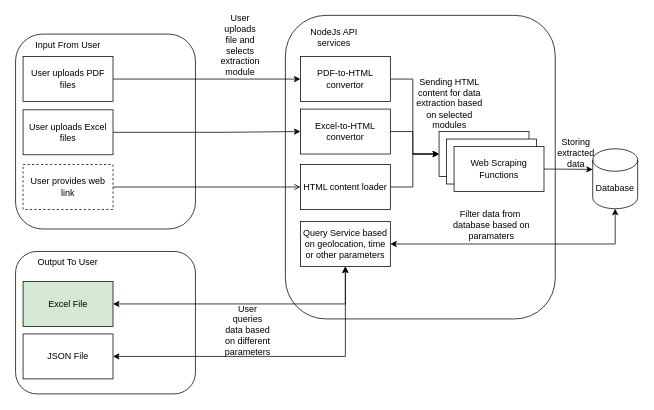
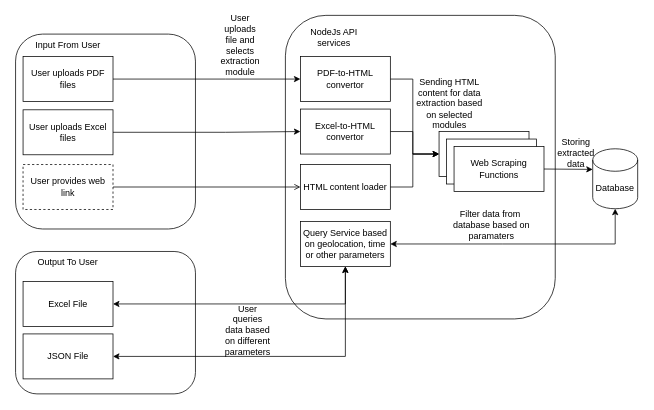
  <mxCell id="0" />
  <mxCell id="1" parent="0" />
  <mxCell id="2" value="" style="rounded=1;whiteSpace=wrap;html=1;" vertex="1" parent="1"><mxGeometry x="20" y="45" width="240" height="260" as="geometry" /></mxCell>
  <mxCell id="3" value="Input From User" style="text;html=1;strokeColor=none;fillColor=none;align=center;verticalAlign=middle;whiteSpace=wrap;rounded=0;" vertex="1" parent="1"><mxGeometry x="40" y="45" width="100" height="30" as="geometry" /></mxCell>
  <mxCell id="4" value="" style="rounded=1;whiteSpace=wrap;html=1;" vertex="1" parent="1"><mxGeometry x="380" y="20" width="360" height="405" as="geometry" /></mxCell>
  <mxCell id="5" value="NodeJs API services" style="text;html=1;strokeColor=none;fillColor=none;align=center;verticalAlign=middle;whiteSpace=wrap;rounded=0;" vertex="1" parent="1"><mxGeometry x="390" y="35" width="110" height="30" as="geometry" /></mxCell>
  <mxCell id="6" value="User provides web link" style="rounded=0;whiteSpace=wrap;html=1;dashed=1;" vertex="1" parent="1"><mxGeometry x="30" y="219" width="120" height="60" as="geometry" /></mxCell>
  <mxCell id="7" value="User uploads PDF files" style="rounded=0;whiteSpace=wrap;html=1;" vertex="1" parent="1"><mxGeometry x="30" y="75" width="120" height="60" as="geometry" /></mxCell>
  <mxCell id="8" value="User uploads Excel files" style="rounded=0;whiteSpace=wrap;html=1;" vertex="1" parent="1"><mxGeometry x="30" y="146" width="120" height="60" as="geometry" /></mxCell>
  <mxCell id="9" value="PDF-to-HTML convertor&lt;span style=&quot;color: rgba(0 , 0 , 0 , 0) ; font-family: monospace ; font-size: 0px&quot;&gt;%3CmxGraphModel%3E%3Croot%3E%3CmxCell%20id%3D%220%22%2F%3E%3CmxCell%20id%3D%221%22%20parent%3D%220%22%2F%3E%3CmxCell%20id%3D%222%22%20value%3D%22User%20uploads%20PDF%20files%22%20style%3D%22rounded%3D0%3BwhiteSpace%3Dwrap%3Bhtml%3D1%3B%22%20vertex%3D%221%22%20parent%3D%221%22%3E%3CmxGeometry%20x%3D%2230%22%20y%3D%22-300%22%20width%3D%22120%22%20height%3D%2260%22%20as%3D%22geometry%22%2F%3E%3C%2FmxCell%3E%3C%2Froot%3E%3C%2FmxGraphModel%3E&lt;/span&gt;" style="rounded=0;whiteSpace=wrap;html=1;" vertex="1" parent="1"><mxGeometry x="400" y="75" width="120" height="60" as="geometry" /></mxCell>
  <mxCell id="10" value="Excel-to-HTML convertor&lt;span style=&quot;color: rgba(0 , 0 , 0 , 0) ; font-family: monospace ; font-size: 0px&quot;&gt;%3CmxGraphModel%3E%3Croot%3E%3CmxCell%20id%3D%220%22%2F%3E%3CmxCell%20id%3D%221%22%20parent%3D%220%22%2F%3E%3CmxCell%20id%3D%222%22%20value%3D%22User%20uploads%20PDF%20files%22%20style%3D%22rounded%3D0%3BwhiteSpace%3Dwrap%3Bhtml%3D1%3B%22%20vertex%3D%221%22%20parent%3D%221%22%3E%3CmxGeometry%20x%3D%2230%22%20y%3D%22-300%22%20width%3D%22120%22%20height%3D%2260%22%20as%3D%22geometry%22%2F%3E%3C%2FmxCell%3E%3C%2Froot%3E%3C%2FmxGraphModel%3E&lt;/span&gt;" style="rounded=0;whiteSpace=wrap;html=1;" vertex="1" parent="1"><mxGeometry x="400" y="145" width="120" height="60" as="geometry" /></mxCell>
  <mxCell id="11" value="" style="endArrow=classic;html=1;rounded=0;exitX=1;exitY=0.5;exitDx=0;exitDy=0;entryX=0;entryY=0.5;entryDx=0;entryDy=0;" edge="1" parent="1" source="8" target="10"><mxGeometry width="50" height="50" relative="1" as="geometry"><mxPoint x="150" y="178" as="sourcePoint" /><mxPoint x="400" y="196" as="targetPoint" /><Array as="points"><mxPoint x="300" y="176" /></Array></mxGeometry></mxCell>
  <mxCell id="12" value="" style="endArrow=classic;html=1;rounded=0;exitX=1;exitY=0.5;exitDx=0;exitDy=0;entryX=0;entryY=0.5;entryDx=0;entryDy=0;" edge="1" parent="1" source="7" target="9"><mxGeometry width="50" height="50" relative="1" as="geometry"><mxPoint x="150" y="105" as="sourcePoint" /><mxPoint x="400" y="125" as="targetPoint" /><Array as="points"><mxPoint x="300" y="105" /></Array></mxGeometry></mxCell>
  <mxCell id="13" value="" style="group" vertex="1" connectable="0" parent="1"><mxGeometry x="585" y="175" width="140" height="80" as="geometry" /></mxCell>
  <mxCell id="14" value="" style="rounded=0;whiteSpace=wrap;html=1;" vertex="1" parent="13"><mxGeometry width="120" height="60" as="geometry" /></mxCell>
  <mxCell id="15" value="" style="rounded=0;whiteSpace=wrap;html=1;" vertex="1" parent="13"><mxGeometry x="10" y="10" width="120" height="60" as="geometry" /></mxCell>
  <mxCell id="16" value="Web Scraping Functions" style="rounded=0;whiteSpace=wrap;html=1;" vertex="1" parent="13"><mxGeometry x="20" y="20" width="120" height="60" as="geometry" /></mxCell>
  <mxCell id="17" value="Database" style="shape=cylinder3;whiteSpace=wrap;html=1;boundedLbl=1;backgroundOutline=1;size=15;" vertex="1" parent="1"><mxGeometry x="790" y="198" width="60" height="80" as="geometry" /></mxCell>
  <mxCell id="18" value="" style="endArrow=classic;html=1;rounded=0;exitX=1;exitY=0.5;exitDx=0;exitDy=0;entryX=0;entryY=0.5;entryDx=0;entryDy=0;" edge="1" parent="1" source="9" target="14"><mxGeometry width="50" height="50" relative="1" as="geometry"><mxPoint x="440" y="235" as="sourcePoint" /><mxPoint x="490" y="185" as="targetPoint" /><Array as="points"><mxPoint x="550" y="105" /><mxPoint x="550" y="205" /></Array></mxGeometry></mxCell>
  <mxCell id="19" value="" style="endArrow=classic;html=1;rounded=0;exitX=1;exitY=0.5;exitDx=0;exitDy=0;entryX=0;entryY=0.5;entryDx=0;entryDy=0;" edge="1" parent="1" source="10" target="14"><mxGeometry width="50" height="50" relative="1" as="geometry"><mxPoint x="440" y="235" as="sourcePoint" /><mxPoint x="590" y="185" as="targetPoint" /><Array as="points"><mxPoint x="550" y="175" /><mxPoint x="550" y="205" /></Array></mxGeometry></mxCell>
  <mxCell id="20" value="" style="endArrow=open;html=1;rounded=0;exitX=1;exitY=0.5;exitDx=0;exitDy=0;entryX=0;entryY=0.5;entryDx=0;entryDy=0;" edge="1" parent="1" source="6" target="21"><mxGeometry width="50" height="50" relative="1" as="geometry"><mxPoint x="350" y="235" as="sourcePoint" /><mxPoint x="400" y="185" as="targetPoint" /></mxGeometry></mxCell>
  <mxCell id="21" value="HTML content loader" style="rounded=0;whiteSpace=wrap;html=1;" vertex="1" parent="1"><mxGeometry x="400" y="219" width="120" height="60" as="geometry" /></mxCell>
  <mxCell id="22" value="" style="endArrow=classic;html=1;rounded=0;exitX=1;exitY=0.5;exitDx=0;exitDy=0;entryX=0;entryY=0.5;entryDx=0;entryDy=0;" edge="1" parent="1" source="21" target="14"><mxGeometry width="50" height="50" relative="1" as="geometry"><mxPoint x="350" y="235" as="sourcePoint" /><mxPoint x="400" y="185" as="targetPoint" /><Array as="points"><mxPoint x="550" y="249" /><mxPoint x="550" y="205" /></Array></mxGeometry></mxCell>
  <mxCell id="23" value="" style="endArrow=classic;html=1;rounded=0;exitX=1;exitY=0.5;exitDx=0;exitDy=0;entryX=0;entryY=0;entryDx=0;entryDy=27.5;entryPerimeter=0;" edge="1" parent="1" source="16" target="17"><mxGeometry width="50" height="50" relative="1" as="geometry"><mxPoint x="690" y="245" as="sourcePoint" /><mxPoint x="740" y="195" as="targetPoint" /></mxGeometry></mxCell>
  <mxCell id="24" value="" style="rounded=1;whiteSpace=wrap;html=1;" vertex="1" parent="1"><mxGeometry x="20" y="335" width="240" height="190" as="geometry" /></mxCell>
  <mxCell id="25" value="Output To User" style="text;html=1;strokeColor=none;fillColor=none;align=center;verticalAlign=middle;whiteSpace=wrap;rounded=0;" vertex="1" parent="1"><mxGeometry x="45" y="335" width="90" height="30" as="geometry" /></mxCell>
  <mxCell id="26" value="Query Service based on geolocation, time or other parameters" style="rounded=0;whiteSpace=wrap;html=1;" vertex="1" parent="1"><mxGeometry x="400" y="295" width="120" height="60" as="geometry" /></mxCell>
  <mxCell id="27" value="" style="endArrow=classic;startArrow=classic;html=1;rounded=0;exitX=1;exitY=0.5;exitDx=0;exitDy=0;entryX=0.5;entryY=1;entryDx=0;entryDy=0;entryPerimeter=0;" edge="1" parent="1" source="26" target="17"><mxGeometry width="50" height="50" relative="1" as="geometry"><mxPoint x="540" y="315" as="sourcePoint" /><mxPoint x="590" y="265" as="targetPoint" /><Array as="points"><mxPoint x="670" y="325" /><mxPoint x="820" y="325" /></Array></mxGeometry></mxCell>
  <mxCell id="28" value="" style="endArrow=classic;startArrow=classic;html=1;rounded=0;entryX=0.5;entryY=1;entryDx=0;entryDy=0;exitX=1;exitY=0.5;exitDx=0;exitDy=0;" edge="1" parent="1" source="29" target="26"><mxGeometry width="50" height="50" relative="1" as="geometry"><mxPoint x="260" y="415" as="sourcePoint" /><mxPoint x="310" y="365" as="targetPoint" /><Array as="points"><mxPoint x="460" y="405" /></Array></mxGeometry></mxCell>
- <mxCell id="29" value="Excel File" style="rounded=0;whiteSpace=wrap;html=1;fillColor=#d5e8d4;" vertex="1" parent="1"><mxGeometry x="30" y="375" width="120" height="60" as="geometry" /></mxCell>
+ <mxCell id="29" value="Excel File" style="rounded=0;whiteSpace=wrap;html=1;" vertex="1" parent="1"><mxGeometry x="30" y="375" width="120" height="60" as="geometry" /></mxCell>
  <mxCell id="30" value="JSON File" style="rounded=0;whiteSpace=wrap;html=1;" vertex="1" parent="1"><mxGeometry x="30" width="120" height="60" as="geometry" y="445" /></mxCell>
  <mxCell id="31" value="" style="endArrow=classic;startArrow=classic;html=1;rounded=0;entryX=0.5;entryY=1;entryDx=0;entryDy=0;exitX=1;exitY=0.5;exitDx=0;exitDy=0;" edge="1" parent="1" source="30" target="26"><mxGeometry width="50" height="50" relative="1" as="geometry"><mxPoint x="160" y="415" as="sourcePoint" /><mxPoint x="470" y="365" as="targetPoint" /><Array as="points"><mxPoint x="460" y="475" /></Array></mxGeometry></mxCell>
  <mxCell id="32" value="Storing extracted data" style="text;html=1;strokeColor=none;fillColor=none;align=center;verticalAlign=middle;whiteSpace=wrap;rounded=0;" vertex="1" parent="1"><mxGeometry x="738" y="189" width="60" height="30" as="geometry" /></mxCell>
  <mxCell id="33" value="Sending HTML content for data extraction based on selected modules" style="text;html=1;strokeColor=none;fillColor=none;align=center;verticalAlign=middle;whiteSpace=wrap;rounded=0;" vertex="1" parent="1"><mxGeometry x="549" y="123" width="100" height="30" as="geometry" /></mxCell>
  <mxCell id="34" value="User queries data based on different parameters" style="text;html=1;strokeColor=none;fillColor=none;align=center;verticalAlign=middle;whiteSpace=wrap;rounded=0;" vertex="1" parent="1"><mxGeometry x="300" y="425" width="60" height="30" as="geometry" /></mxCell>
  <mxCell id="35" value="Filter data from&amp;nbsp; database based on paramaters" style="text;html=1;strokeColor=none;fillColor=none;align=center;verticalAlign=middle;whiteSpace=wrap;rounded=0;" vertex="1" parent="1"><mxGeometry x="595" y="285" width="120" height="30" as="geometry" /></mxCell>
  <mxCell id="36" value="User uploads file and selects extraction module" style="text;html=1;strokeColor=none;fillColor=none;align=center;verticalAlign=middle;whiteSpace=wrap;rounded=0;" vertex="1" parent="1"><mxGeometry x="290" y="45" width="60" height="30" as="geometry" /></mxCell>
